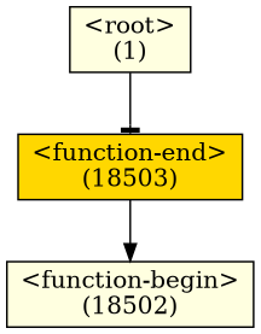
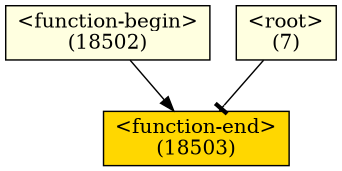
  digraph {
    node [fillcolor=lightyellow shape=box style=filled]
    edge [style=solid]
    n1 [fillcolor=gold label="<function-end>\n(18503)"]
    n2 [label="<function-begin>\n(18502)"]
-   n3 [label="<root>\n(1)"]
-   n1 -> n2 [arrowhead=normal]
+   n3 [label="<root>\n(7)"]
+   n2 -> n1 [arrowhead=normal]
    n3 -> n1 [arrowhead=tee]
  }
